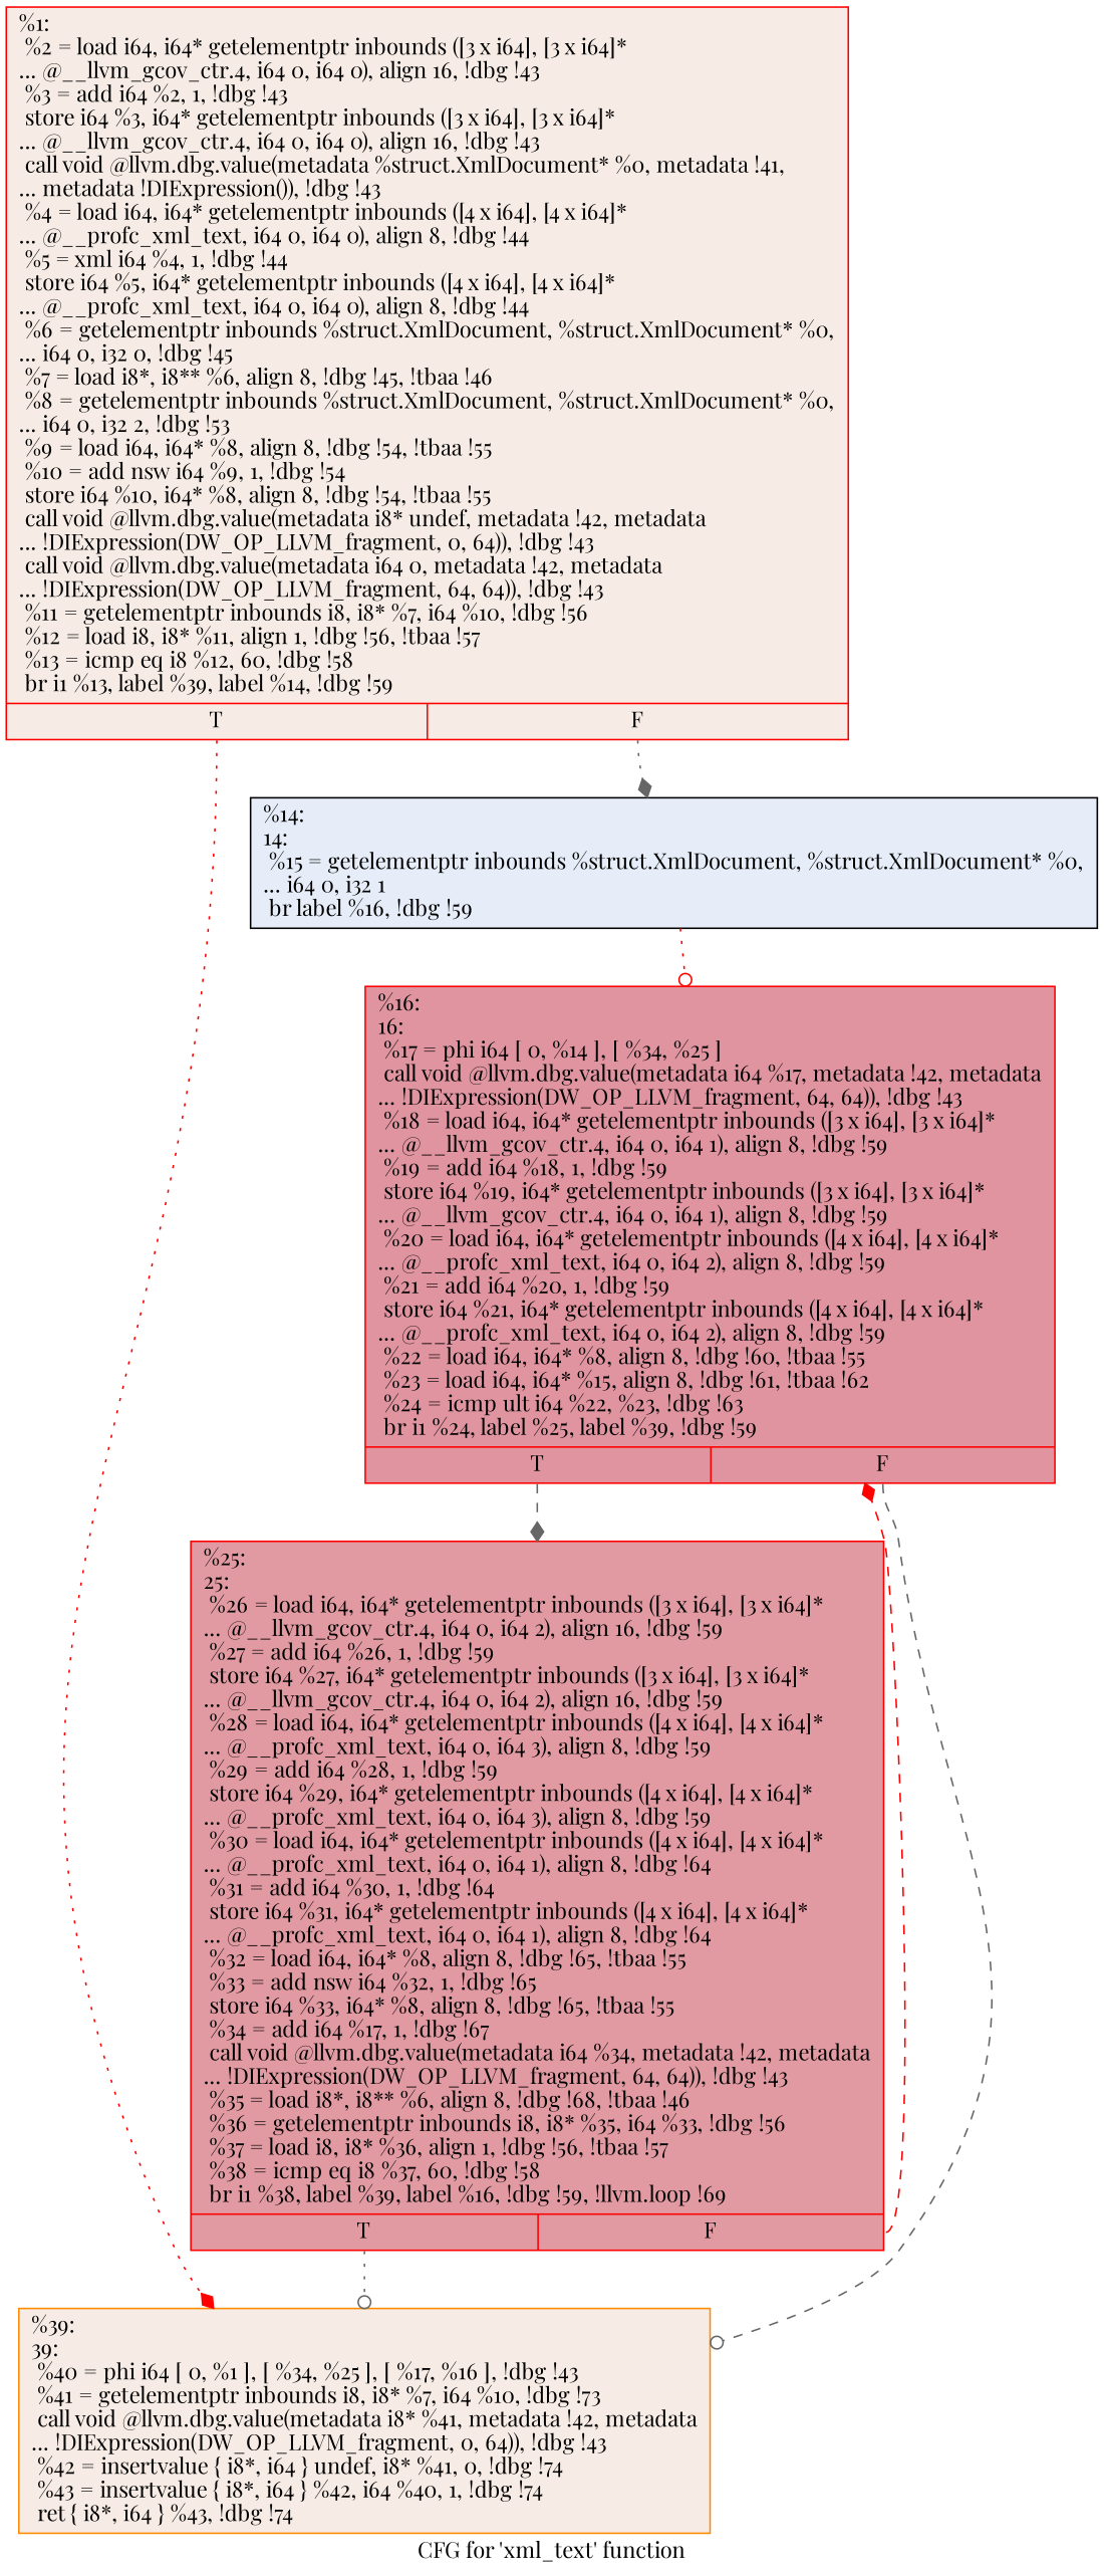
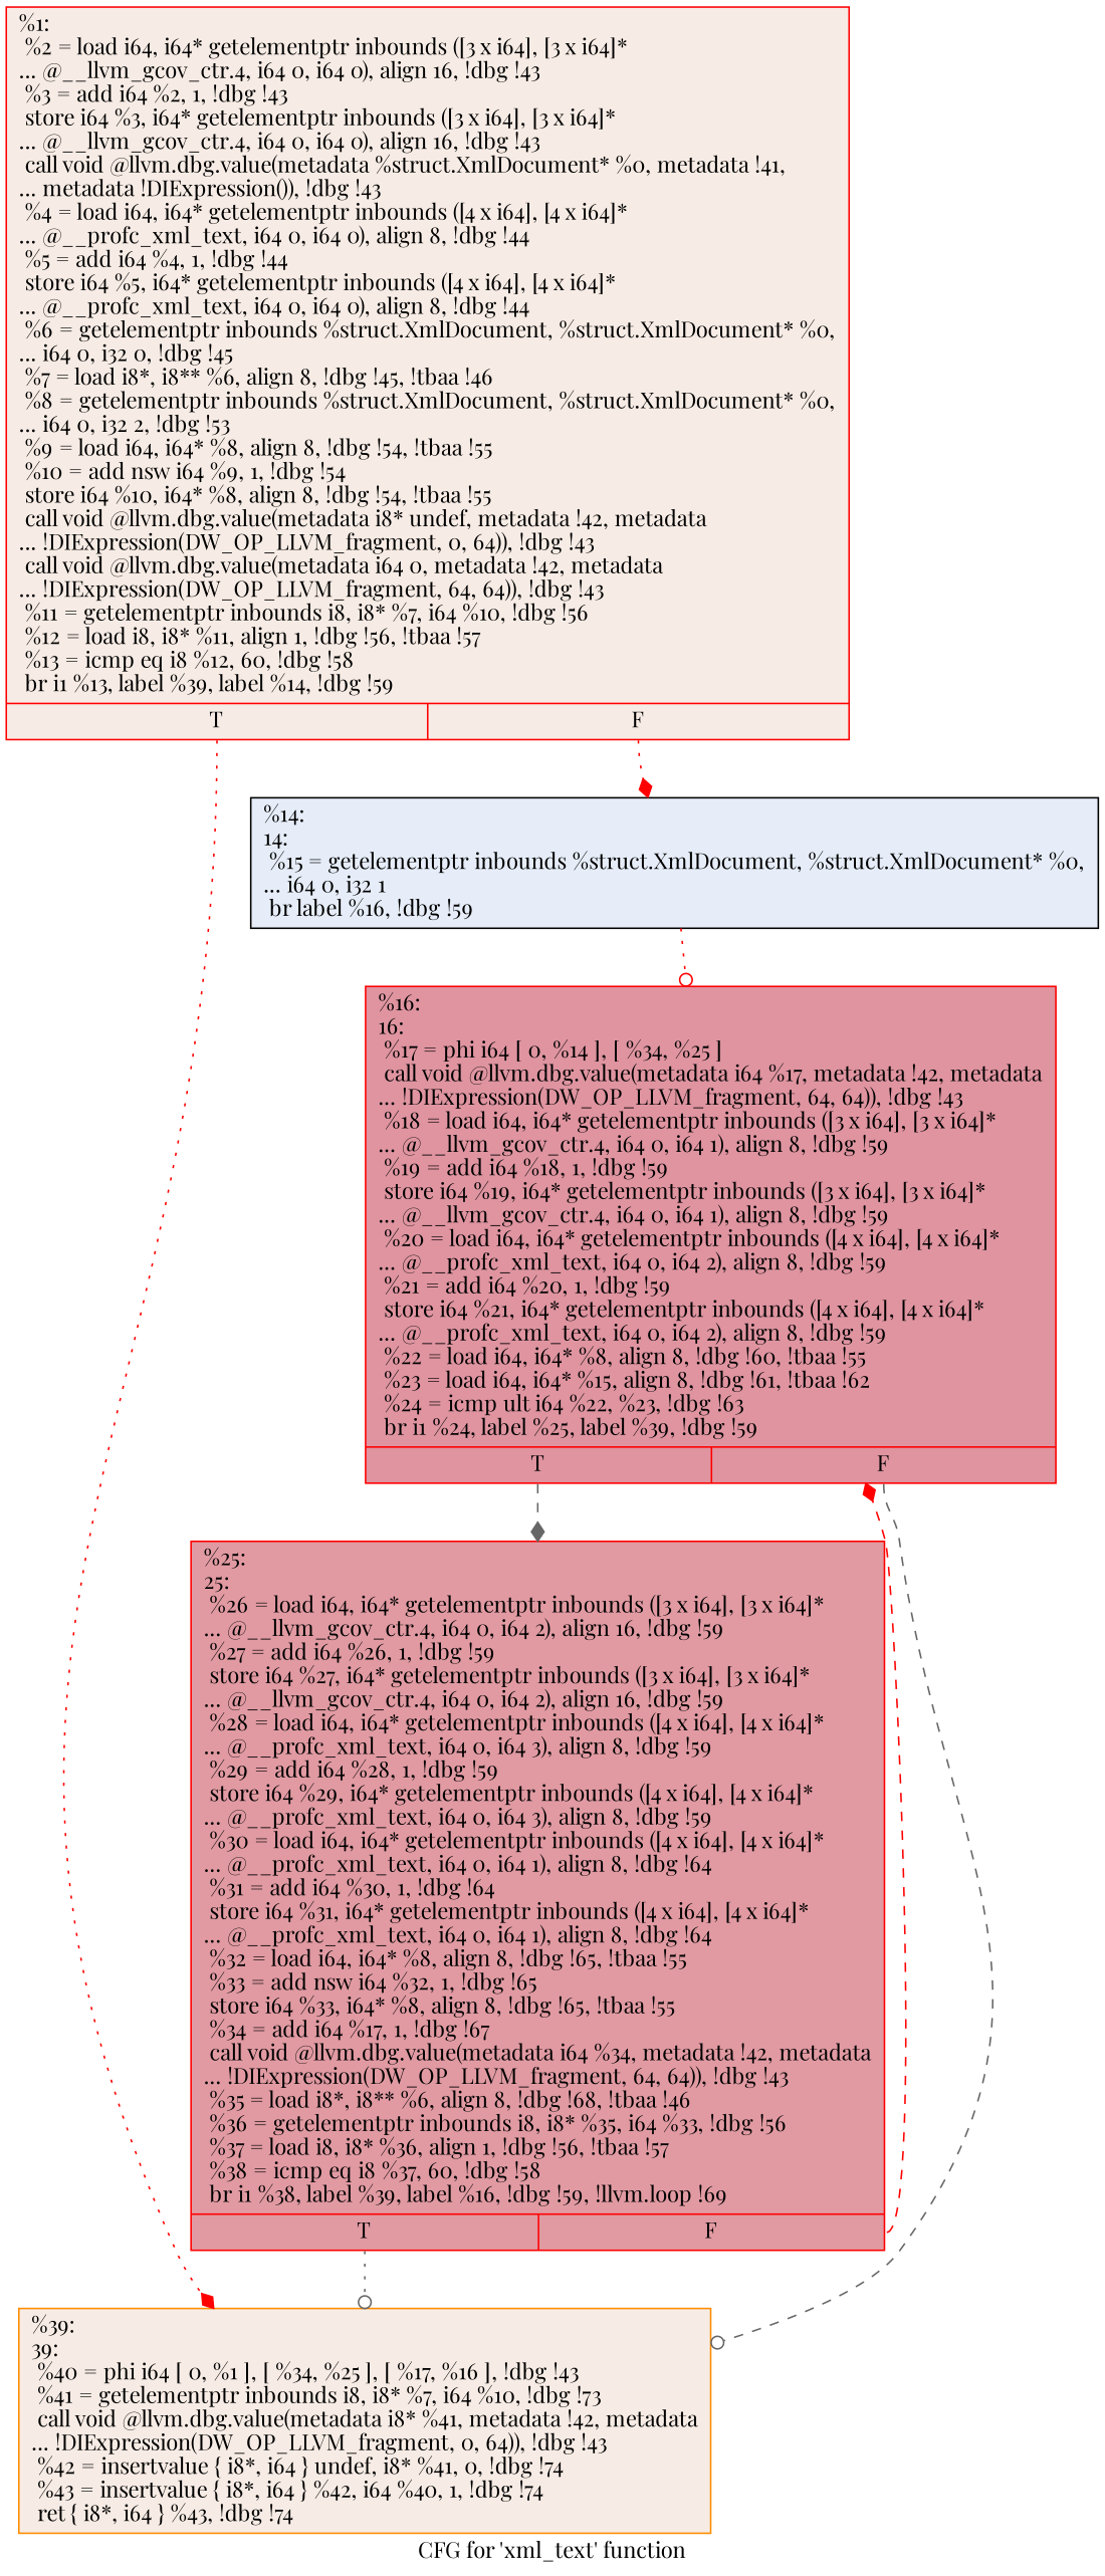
  digraph {
    fontname="Playfair Display"
    label="CFG for 'xml_text' function"
    node [color=red fillcolor="#ecd3c570" fontname="Playfair Display" shape=record style=filled]
    edge [arrowhead=diamond color=gray40 fontname="Playfair Display" style=dotted tailport=s0]
-   n1 [label="{%1:\l  %2 = load i64, i64* getelementptr inbounds ([3 x i64], [3 x i64]*\l... @__llvm_gcov_ctr.4, i64 0, i64 0), align 16, !dbg !43\l  %3 = add i64 %2, 1, !dbg !43\l  store i64 %3, i64* getelementptr inbounds ([3 x i64], [3 x i64]*\l... @__llvm_gcov_ctr.4, i64 0, i64 0), align 16, !dbg !43\l  call void @llvm.dbg.value(metadata %struct.XmlDocument* %0, metadata !41,\l... metadata !DIExpression()), !dbg !43\l  %4 = load i64, i64* getelementptr inbounds ([4 x i64], [4 x i64]*\l... @__profc_xml_text, i64 0, i64 0), align 8, !dbg !44\l  %5 = xml i64 %4, 1, !dbg !44\l  store i64 %5, i64* getelementptr inbounds ([4 x i64], [4 x i64]*\l... @__profc_xml_text, i64 0, i64 0), align 8, !dbg !44\l  %6 = getelementptr inbounds %struct.XmlDocument, %struct.XmlDocument* %0,\l... i64 0, i32 0, !dbg !45\l  %7 = load i8*, i8** %6, align 8, !dbg !45, !tbaa !46\l  %8 = getelementptr inbounds %struct.XmlDocument, %struct.XmlDocument* %0,\l... i64 0, i32 2, !dbg !53\l  %9 = load i64, i64* %8, align 8, !dbg !54, !tbaa !55\l  %10 = add nsw i64 %9, 1, !dbg !54\l  store i64 %10, i64* %8, align 8, !dbg !54, !tbaa !55\l  call void @llvm.dbg.value(metadata i8* undef, metadata !42, metadata\l... !DIExpression(DW_OP_LLVM_fragment, 0, 64)), !dbg !43\l  call void @llvm.dbg.value(metadata i64 0, metadata !42, metadata\l... !DIExpression(DW_OP_LLVM_fragment, 64, 64)), !dbg !43\l  %11 = getelementptr inbounds i8, i8* %7, i64 %10, !dbg !56\l  %12 = load i8, i8* %11, align 1, !dbg !56, !tbaa !57\l  %13 = icmp eq i8 %12, 60, !dbg !58\l  br i1 %13, label %39, label %14, !dbg !59\l|{<s0>T|<s1>F}}"]
+   n1 [label="{%1:\l  %2 = load i64, i64* getelementptr inbounds ([3 x i64], [3 x i64]*\l... @__llvm_gcov_ctr.4, i64 0, i64 0), align 16, !dbg !43\l  %3 = add i64 %2, 1, !dbg !43\l  store i64 %3, i64* getelementptr inbounds ([3 x i64], [3 x i64]*\l... @__llvm_gcov_ctr.4, i64 0, i64 0), align 16, !dbg !43\l  call void @llvm.dbg.value(metadata %struct.XmlDocument* %0, metadata !41,\l... metadata !DIExpression()), !dbg !43\l  %4 = load i64, i64* getelementptr inbounds ([4 x i64], [4 x i64]*\l... @__profc_xml_text, i64 0, i64 0), align 8, !dbg !44\l  %5 = add i64 %4, 1, !dbg !44\l  store i64 %5, i64* getelementptr inbounds ([4 x i64], [4 x i64]*\l... @__profc_xml_text, i64 0, i64 0), align 8, !dbg !44\l  %6 = getelementptr inbounds %struct.XmlDocument, %struct.XmlDocument* %0,\l... i64 0, i32 0, !dbg !45\l  %7 = load i8*, i8** %6, align 8, !dbg !45, !tbaa !46\l  %8 = getelementptr inbounds %struct.XmlDocument, %struct.XmlDocument* %0,\l... i64 0, i32 2, !dbg !53\l  %9 = load i64, i64* %8, align 8, !dbg !54, !tbaa !55\l  %10 = add nsw i64 %9, 1, !dbg !54\l  store i64 %10, i64* %8, align 8, !dbg !54, !tbaa !55\l  call void @llvm.dbg.value(metadata i8* undef, metadata !42, metadata\l... !DIExpression(DW_OP_LLVM_fragment, 0, 64)), !dbg !43\l  call void @llvm.dbg.value(metadata i64 0, metadata !42, metadata\l... !DIExpression(DW_OP_LLVM_fragment, 64, 64)), !dbg !43\l  %11 = getelementptr inbounds i8, i8* %7, i64 %10, !dbg !56\l  %12 = load i8, i8* %11, align 1, !dbg !56, !tbaa !57\l  %13 = icmp eq i8 %12, 60, !dbg !58\l  br i1 %13, label %39, label %14, !dbg !59\l|{<s0>T|<s1>F}}"]
    n2 [color=darkorange label="{%39:\l39:                                               \l  %40 = phi i64 [ 0, %1 ], [ %34, %25 ], [ %17, %16 ], !dbg !43\l  %41 = getelementptr inbounds i8, i8* %7, i64 %10, !dbg !73\l  call void @llvm.dbg.value(metadata i8* %41, metadata !42, metadata\l... !DIExpression(DW_OP_LLVM_fragment, 0, 64)), !dbg !43\l  %42 = insertvalue \{ i8*, i64 \} undef, i8* %41, 0, !dbg !74\l  %43 = insertvalue \{ i8*, i64 \} %42, i64 %40, 1, !dbg !74\l  ret \{ i8*, i64 \} %43, !dbg !74\l}"]
    n3 [color=black fillcolor="#c7d7f070" label="{%14:\l14:                                               \l  %15 = getelementptr inbounds %struct.XmlDocument, %struct.XmlDocument* %0,\l... i64 0, i32 1\l  br label %16, !dbg !59\l}"]
    n4 [fillcolor="#b70d2870" label="{%16:\l16:                                               \l  %17 = phi i64 [ 0, %14 ], [ %34, %25 ]\l  call void @llvm.dbg.value(metadata i64 %17, metadata !42, metadata\l... !DIExpression(DW_OP_LLVM_fragment, 64, 64)), !dbg !43\l  %18 = load i64, i64* getelementptr inbounds ([3 x i64], [3 x i64]*\l... @__llvm_gcov_ctr.4, i64 0, i64 1), align 8, !dbg !59\l  %19 = add i64 %18, 1, !dbg !59\l  store i64 %19, i64* getelementptr inbounds ([3 x i64], [3 x i64]*\l... @__llvm_gcov_ctr.4, i64 0, i64 1), align 8, !dbg !59\l  %20 = load i64, i64* getelementptr inbounds ([4 x i64], [4 x i64]*\l... @__profc_xml_text, i64 0, i64 2), align 8, !dbg !59\l  %21 = add i64 %20, 1, !dbg !59\l  store i64 %21, i64* getelementptr inbounds ([4 x i64], [4 x i64]*\l... @__profc_xml_text, i64 0, i64 2), align 8, !dbg !59\l  %22 = load i64, i64* %8, align 8, !dbg !60, !tbaa !55\l  %23 = load i64, i64* %15, align 8, !dbg !61, !tbaa !62\l  %24 = icmp ult i64 %22, %23, !dbg !63\l  br i1 %24, label %25, label %39, !dbg !59\l|{<s0>T|<s1>F}}"]
    n5 [fillcolor="#bb1b2c70" label="{%25:\l25:                                               \l  %26 = load i64, i64* getelementptr inbounds ([3 x i64], [3 x i64]*\l... @__llvm_gcov_ctr.4, i64 0, i64 2), align 16, !dbg !59\l  %27 = add i64 %26, 1, !dbg !59\l  store i64 %27, i64* getelementptr inbounds ([3 x i64], [3 x i64]*\l... @__llvm_gcov_ctr.4, i64 0, i64 2), align 16, !dbg !59\l  %28 = load i64, i64* getelementptr inbounds ([4 x i64], [4 x i64]*\l... @__profc_xml_text, i64 0, i64 3), align 8, !dbg !59\l  %29 = add i64 %28, 1, !dbg !59\l  store i64 %29, i64* getelementptr inbounds ([4 x i64], [4 x i64]*\l... @__profc_xml_text, i64 0, i64 3), align 8, !dbg !59\l  %30 = load i64, i64* getelementptr inbounds ([4 x i64], [4 x i64]*\l... @__profc_xml_text, i64 0, i64 1), align 8, !dbg !64\l  %31 = add i64 %30, 1, !dbg !64\l  store i64 %31, i64* getelementptr inbounds ([4 x i64], [4 x i64]*\l... @__profc_xml_text, i64 0, i64 1), align 8, !dbg !64\l  %32 = load i64, i64* %8, align 8, !dbg !65, !tbaa !55\l  %33 = add nsw i64 %32, 1, !dbg !65\l  store i64 %33, i64* %8, align 8, !dbg !65, !tbaa !55\l  %34 = add i64 %17, 1, !dbg !67\l  call void @llvm.dbg.value(metadata i64 %34, metadata !42, metadata\l... !DIExpression(DW_OP_LLVM_fragment, 64, 64)), !dbg !43\l  %35 = load i8*, i8** %6, align 8, !dbg !68, !tbaa !46\l  %36 = getelementptr inbounds i8, i8* %35, i64 %33, !dbg !56\l  %37 = load i8, i8* %36, align 1, !dbg !56, !tbaa !57\l  %38 = icmp eq i8 %37, 60, !dbg !58\l  br i1 %38, label %39, label %16, !dbg !59, !llvm.loop !69\l|{<s0>T|<s1>F}}"]
    n1 -> n2 [color=red]
-   n1 -> n3 [tailport=s1]
+   n1 -> n3 [color=red tailport=s1]
    n3 -> n4 [arrowhead=odot color=red]
    n4 -> n2 [arrowhead=odot style=dashed tailport=s1]
    n4 -> n5 [style=dashed]
    n5 -> n2 [arrowhead=odot]
    n5 -> n4 [color=red style=dashed tailport=s1]
  }
